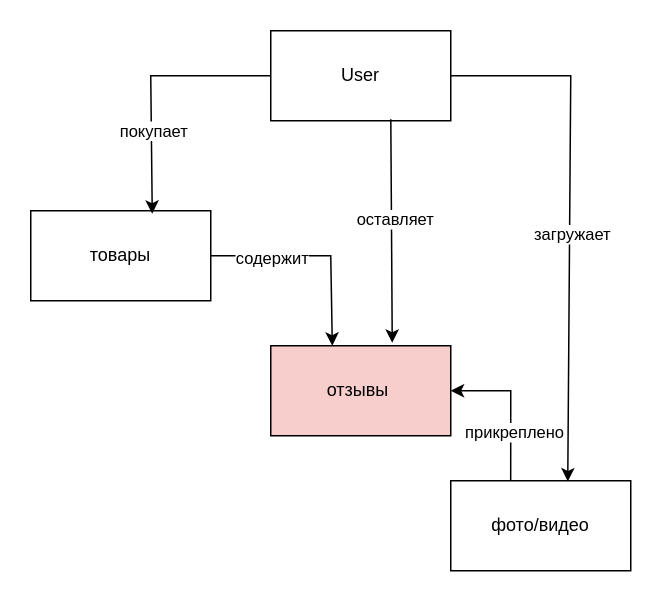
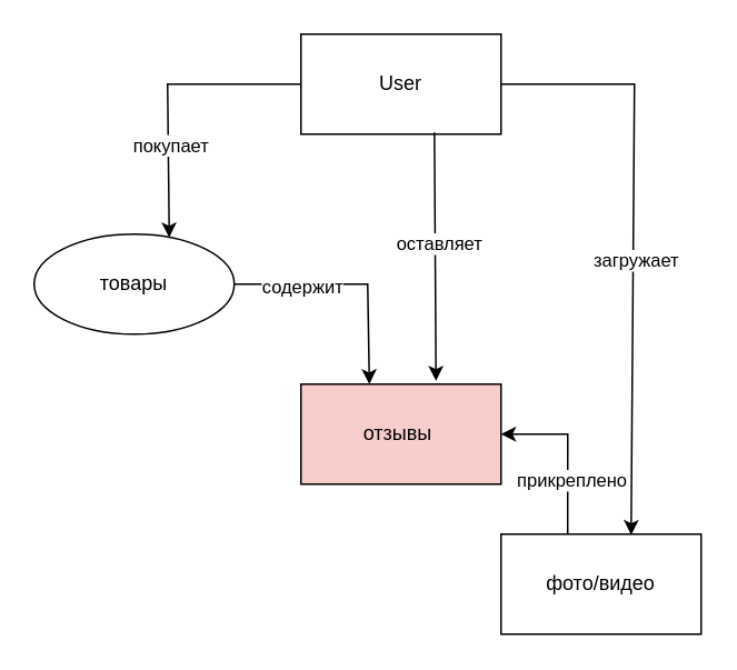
  <mxCell id="0" />
  <mxCell id="1" parent="0" />
  <mxCell id="2" value="User" style="rounded=0;whiteSpace=wrap;html=1;" parent="1" vertex="1"><mxGeometry x="180" y="20" width="120" height="60" as="geometry" /></mxCell>
- <mxCell id="3" value="товары" style="rounded=0;whiteSpace=wrap;html=1;" parent="1" vertex="1"><mxGeometry x="20" y="140" width="120" height="60" as="geometry" /></mxCell>
+ <mxCell id="3" value="товары" style="ellipse;whiteSpace=wrap;html=1;" parent="1" vertex="1"><mxGeometry x="20" y="140" width="120" height="60" as="geometry" /></mxCell>
  <mxCell id="4" value="отзывы&amp;nbsp;" style="rounded=0;whiteSpace=wrap;html=1;fillColor=#f8cecc;" parent="1" vertex="1"><mxGeometry x="180" y="230" width="120" height="60" as="geometry" /></mxCell>
  <mxCell id="5" value="фото/видео" style="rounded=0;whiteSpace=wrap;html=1;" parent="1" vertex="1"><mxGeometry x="300" y="320" width="120" height="60" as="geometry" /></mxCell>
  <mxCell id="6" value="" style="endArrow=classic;html=1;rounded=0;exitX=0;exitY=0.5;exitDx=0;exitDy=0;entryX=0.675;entryY=0.033;entryDx=0;entryDy=0;entryPerimeter=0;" parent="1" source="2" target="3" edge="1"><mxGeometry width="50" height="50" relative="1" as="geometry"><mxPoint x="240" y="240" as="sourcePoint" /><mxPoint x="290" y="190" as="targetPoint" /><Array as="points"><mxPoint x="100" y="50" /></Array></mxGeometry></mxCell>
  <mxCell id="7" value="покупает" style="edgeLabel;html=1;align=center;verticalAlign=middle;resizable=0;points=[];" parent="6" vertex="1" connectable="0"><mxGeometry x="0.361" y="1" relative="1" as="geometry"><mxPoint as="offset" /></mxGeometry></mxCell>
  <mxCell id="8" value="" style="endArrow=classic;html=1;rounded=0;exitX=0.667;exitY=0.983;exitDx=0;exitDy=0;exitPerimeter=0;entryX=0.675;entryY=-0.033;entryDx=0;entryDy=0;entryPerimeter=0;" parent="1" source="2" target="4" edge="1"><mxGeometry width="50" height="50" relative="1" as="geometry"><mxPoint x="240" y="240" as="sourcePoint" /><mxPoint x="290" y="190" as="targetPoint" /></mxGeometry></mxCell>
  <mxCell id="9" value="оставляет" style="edgeLabel;html=1;align=center;verticalAlign=middle;resizable=0;points=[];" parent="8" vertex="1" connectable="0"><mxGeometry x="-0.101" y="2" relative="1" as="geometry"><mxPoint as="offset" /></mxGeometry></mxCell>
  <mxCell id="10" value="" style="endArrow=classic;html=1;rounded=0;exitX=0.333;exitY=-0.008;exitDx=0;exitDy=0;exitPerimeter=0;entryX=1;entryY=0.5;entryDx=0;entryDy=0;" parent="1" source="5" target="4" edge="1"><mxGeometry width="50" height="50" relative="1" as="geometry"><mxPoint x="240" y="240" as="sourcePoint" /><mxPoint x="300" y="270" as="targetPoint" /><Array as="points"><mxPoint x="340" y="260" /></Array></mxGeometry></mxCell>
  <mxCell id="11" value="&amp;nbsp;прикреплено" style="edgeLabel;html=1;align=center;verticalAlign=middle;resizable=0;points=[];" vertex="1" connectable="0" parent="10"><mxGeometry x="-0.351" y="-1" relative="1" as="geometry"><mxPoint as="offset" /></mxGeometry></mxCell>
  <mxCell id="12" value="" style="endArrow=classic;html=1;rounded=0;exitX=1;exitY=0.5;exitDx=0;exitDy=0;entryX=0.342;entryY=0;entryDx=0;entryDy=0;entryPerimeter=0;" parent="1" source="3" target="4" edge="1"><mxGeometry width="50" height="50" relative="1" as="geometry"><mxPoint x="150" y="170" as="sourcePoint" /><mxPoint x="290" y="190" as="targetPoint" /><Array as="points"><mxPoint x="220" y="170" /></Array></mxGeometry></mxCell>
  <mxCell id="13" value="содержит" style="edgeLabel;html=1;align=center;verticalAlign=middle;resizable=0;points=[];" parent="12" vertex="1" connectable="0"><mxGeometry x="-0.429" y="-1" relative="1" as="geometry"><mxPoint as="offset" /></mxGeometry></mxCell>
  <mxCell id="14" value="" style="endArrow=classic;html=1;rounded=0;exitX=1;exitY=0.5;exitDx=0;exitDy=0;entryX=0.65;entryY=0.008;entryDx=0;entryDy=0;entryPerimeter=0;" parent="1" source="2" target="5" edge="1"><mxGeometry width="50" height="50" relative="1" as="geometry"><mxPoint x="250" y="320" as="sourcePoint" /><mxPoint x="300" y="270" as="targetPoint" /><Array as="points"><mxPoint x="380" y="50" /></Array></mxGeometry></mxCell>
  <mxCell id="15" value="&amp;nbsp; загружает" style="edgeLabel;html=1;align=center;verticalAlign=middle;resizable=0;points=[];" parent="14" vertex="1" connectable="0"><mxGeometry x="0.063" y="-2" relative="1" as="geometry"><mxPoint as="offset" /></mxGeometry></mxCell>
